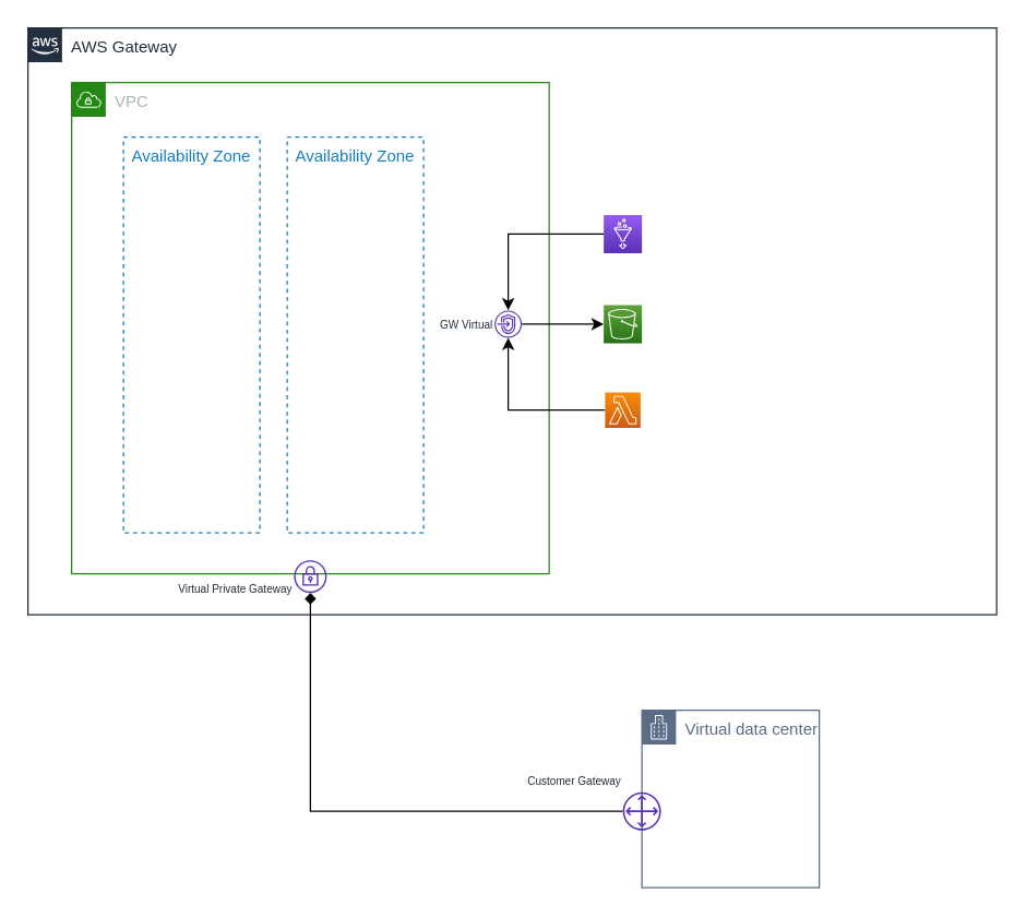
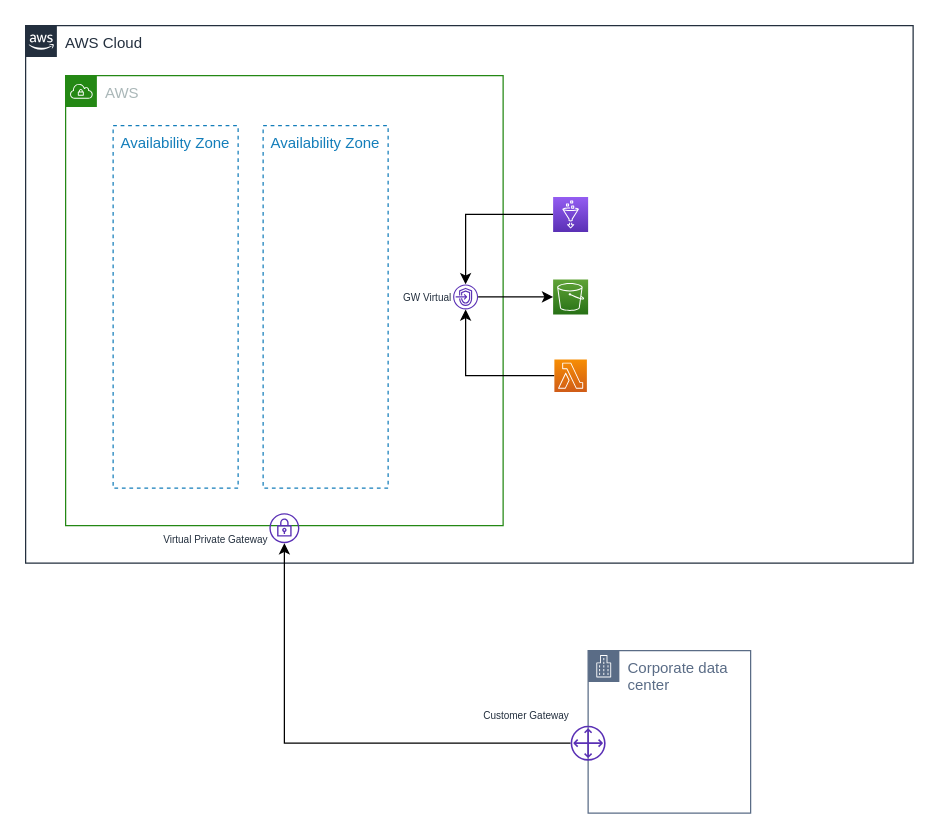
  <mxCell id="0" />
  <mxCell id="1" parent="0" />
- <mxCell id="2" value="AWS Gateway" style="points=[[0,0],[0.25,0],[0.5,0],[0.75,0],[1,0],[1,0.25],[1,0.5],[1,0.75],[1,1],[0.75,1],[0.5,1],[0.25,1],[0,1],[0,0.75],[0,0.5],[0,0.25]];outlineConnect=0;gradientColor=none;html=1;whiteSpace=wrap;fontSize=12;fontStyle=0;shape=mxgraph.aws4.group;grIcon=mxgraph.aws4.group_aws_cloud_alt;strokeColor=#232F3E;fillColor=none;verticalAlign=top;align=left;spacingLeft=30;fontColor=#232F3E;dashed=0;" vertex="1" parent="1"><mxGeometry x="20" y="20" width="710" height="430" as="geometry" /></mxCell>
- <mxCell id="3" value="VPC" style="points=[[0,0],[0.25,0],[0.5,0],[0.75,0],[1,0],[1,0.25],[1,0.5],[1,0.75],[1,1],[0.75,1],[0.5,1],[0.25,1],[0,1],[0,0.75],[0,0.5],[0,0.25]];outlineConnect=0;gradientColor=none;html=1;whiteSpace=wrap;fontSize=12;fontStyle=0;shape=mxgraph.aws4.group;grIcon=mxgraph.aws4.group_vpc;strokeColor=#248814;fillColor=none;verticalAlign=top;align=left;spacingLeft=30;fontColor=#AAB7B8;dashed=0;" vertex="1" parent="1"><mxGeometry x="52" y="60" width="350" height="360" as="geometry" /></mxCell>
+ <mxCell id="2" value="AWS Cloud" style="points=[[0,0],[0.25,0],[0.5,0],[0.75,0],[1,0],[1,0.25],[1,0.5],[1,0.75],[1,1],[0.75,1],[0.5,1],[0.25,1],[0,1],[0,0.75],[0,0.5],[0,0.25]];outlineConnect=0;gradientColor=none;html=1;whiteSpace=wrap;fontSize=12;fontStyle=0;shape=mxgraph.aws4.group;grIcon=mxgraph.aws4.group_aws_cloud_alt;strokeColor=#232F3E;fillColor=none;verticalAlign=top;align=left;spacingLeft=30;fontColor=#232F3E;dashed=0;" vertex="1" parent="1"><mxGeometry x="20" y="20" width="710" height="430" as="geometry" /></mxCell>
+ <mxCell id="3" value="AWS" style="points=[[0,0],[0.25,0],[0.5,0],[0.75,0],[1,0],[1,0.25],[1,0.5],[1,0.75],[1,1],[0.75,1],[0.5,1],[0.25,1],[0,1],[0,0.75],[0,0.5],[0,0.25]];outlineConnect=0;gradientColor=none;html=1;whiteSpace=wrap;fontSize=12;fontStyle=0;shape=mxgraph.aws4.group;grIcon=mxgraph.aws4.group_vpc;strokeColor=#248814;fillColor=none;verticalAlign=top;align=left;spacingLeft=30;fontColor=#AAB7B8;dashed=0;" vertex="1" parent="1"><mxGeometry x="52" y="60" width="350" height="360" as="geometry" /></mxCell>
  <mxCell id="4" value="Availability Zone" style="fillColor=none;strokeColor=#147EBA;dashed=1;verticalAlign=top;fontStyle=0;fontColor=#147EBA;" vertex="1" parent="1"><mxGeometry x="90" y="100" width="100" height="290" as="geometry" /></mxCell>
  <mxCell id="5" value="Availability Zone" style="fillColor=none;strokeColor=#147EBA;dashed=1;verticalAlign=top;fontStyle=0;fontColor=#147EBA;" vertex="1" parent="1"><mxGeometry x="210" y="100" width="100" height="290" as="geometry" /></mxCell>
  <mxCell id="6" style="edgeStyle=orthogonalEdgeStyle;rounded=0;orthogonalLoop=1;jettySize=auto;html=1;entryX=0;entryY=0.5;entryDx=0;entryDy=0;entryPerimeter=0;" edge="1" parent="1" source="7" target="8"><mxGeometry relative="1" as="geometry" /></mxCell>
  <mxCell id="7" value="&lt;font style=&quot;font-size: 8px&quot;&gt;GW Virtual&lt;/font&gt;" style="outlineConnect=0;fontColor=#232F3E;gradientColor=none;fillColor=#5A30B5;strokeColor=none;dashed=0;verticalLabelPosition=middle;verticalAlign=middle;align=right;html=1;fontSize=12;fontStyle=0;aspect=fixed;pointerEvents=1;shape=mxgraph.aws4.endpoints;labelPosition=left;" vertex="1" parent="1"><mxGeometry x="362" y="227" width="20" height="20" as="geometry" /></mxCell>
  <mxCell id="8" value="" style="points=[[0,0,0],[0.25,0,0],[0.5,0,0],[0.75,0,0],[1,0,0],[0,1,0],[0.25,1,0],[0.5,1,0],[0.75,1,0],[1,1,0],[0,0.25,0],[0,0.5,0],[0,0.75,0],[1,0.25,0],[1,0.5,0],[1,0.75,0]];outlineConnect=0;fontColor=#232F3E;gradientColor=#60A337;gradientDirection=north;fillColor=#277116;strokeColor=#ffffff;dashed=0;verticalLabelPosition=bottom;verticalAlign=top;align=center;html=1;fontSize=12;fontStyle=0;aspect=fixed;shape=mxgraph.aws4.resourceIcon;resIcon=mxgraph.aws4.s3;" vertex="1" parent="1"><mxGeometry x="442" y="223" width="28" height="28" as="geometry" /></mxCell>
  <mxCell id="9" style="edgeStyle=orthogonalEdgeStyle;rounded=0;orthogonalLoop=1;jettySize=auto;html=1;" edge="1" parent="1" source="10" target="7"><mxGeometry relative="1" as="geometry" /></mxCell>
  <mxCell id="10" value="" style="points=[[0,0,0],[0.25,0,0],[0.5,0,0],[0.75,0,0],[1,0,0],[0,1,0],[0.25,1,0],[0.5,1,0],[0.75,1,0],[1,1,0],[0,0.25,0],[0,0.5,0],[0,0.75,0],[1,0.25,0],[1,0.5,0],[1,0.75,0]];outlineConnect=0;fontColor=#232F3E;gradientColor=#945DF2;gradientDirection=north;fillColor=#5A30B5;strokeColor=#ffffff;dashed=0;verticalLabelPosition=bottom;verticalAlign=top;align=center;html=1;fontSize=12;fontStyle=0;aspect=fixed;shape=mxgraph.aws4.resourceIcon;resIcon=mxgraph.aws4.glue;" vertex="1" parent="1"><mxGeometry x="442" y="157" width="28" height="28" as="geometry" /></mxCell>
  <mxCell id="11" style="edgeStyle=orthogonalEdgeStyle;rounded=0;orthogonalLoop=1;jettySize=auto;html=1;" edge="1" parent="1" source="12" target="7"><mxGeometry relative="1" as="geometry" /></mxCell>
  <mxCell id="12" value="" style="points=[[0,0,0],[0.25,0,0],[0.5,0,0],[0.75,0,0],[1,0,0],[0,1,0],[0.25,1,0],[0.5,1,0],[0.75,1,0],[1,1,0],[0,0.25,0],[0,0.5,0],[0,0.75,0],[1,0.25,0],[1,0.5,0],[1,0.75,0]];outlineConnect=0;fontColor=#232F3E;gradientColor=#F78E04;gradientDirection=north;fillColor=#D05C17;strokeColor=#ffffff;dashed=0;verticalLabelPosition=bottom;verticalAlign=top;align=center;html=1;fontSize=12;fontStyle=0;aspect=fixed;shape=mxgraph.aws4.resourceIcon;resIcon=mxgraph.aws4.lambda;" vertex="1" parent="1"><mxGeometry x="443" y="287" width="26" height="26" as="geometry" /></mxCell>
  <mxCell id="13" value="&lt;font style=&quot;font-size: 8px&quot;&gt;&lt;br&gt;Virtual Private Gateway&lt;/font&gt;" style="outlineConnect=0;fontColor=#232F3E;gradientColor=none;fillColor=#5A30B5;strokeColor=none;dashed=0;verticalLabelPosition=middle;verticalAlign=middle;align=right;html=1;fontSize=12;fontStyle=0;aspect=fixed;pointerEvents=1;shape=mxgraph.aws4.vpn_gateway;labelPosition=left;" vertex="1" parent="1"><mxGeometry x="215" y="410" width="24" height="24" as="geometry" /></mxCell>
- <mxCell id="14" value="Virtual data center" style="points=[[0,0],[0.25,0],[0.5,0],[0.75,0],[1,0],[1,0.25],[1,0.5],[1,0.75],[1,1],[0.75,1],[0.5,1],[0.25,1],[0,1],[0,0.75],[0,0.5],[0,0.25]];outlineConnect=0;gradientColor=none;html=1;whiteSpace=wrap;fontSize=12;fontStyle=0;shape=mxgraph.aws4.group;grIcon=mxgraph.aws4.group_corporate_data_center;strokeColor=#5A6C86;fillColor=none;verticalAlign=top;align=left;spacingLeft=30;fontColor=#5A6C86;dashed=0;" vertex="1" parent="1"><mxGeometry x="470" y="520" width="130" height="130" as="geometry" /></mxCell>
- <mxCell id="15" style="edgeStyle=orthogonalEdgeStyle;rounded=0;orthogonalLoop=1;jettySize=auto;html=1;endArrow=diamond;" edge="1" parent="1" source="16" target="13"><mxGeometry relative="1" as="geometry" /></mxCell>
+ <mxCell id="14" value="Corporate data center" style="points=[[0,0],[0.25,0],[0.5,0],[0.75,0],[1,0],[1,0.25],[1,0.5],[1,0.75],[1,1],[0.75,1],[0.5,1],[0.25,1],[0,1],[0,0.75],[0,0.5],[0,0.25]];outlineConnect=0;gradientColor=none;html=1;whiteSpace=wrap;fontSize=12;fontStyle=0;shape=mxgraph.aws4.group;grIcon=mxgraph.aws4.group_corporate_data_center;strokeColor=#5A6C86;fillColor=none;verticalAlign=top;align=left;spacingLeft=30;fontColor=#5A6C86;dashed=0;" vertex="1" parent="1"><mxGeometry x="470" y="520" width="130" height="130" as="geometry" /></mxCell>
+ <mxCell id="15" style="edgeStyle=orthogonalEdgeStyle;rounded=0;orthogonalLoop=1;jettySize=auto;html=1;" edge="1" parent="1" source="16" target="13"><mxGeometry relative="1" as="geometry" /></mxCell>
  <mxCell id="16" value="&lt;font style=&quot;font-size: 8px&quot;&gt;Customer Gateway&lt;/font&gt;" style="outlineConnect=0;fontColor=#232F3E;gradientColor=none;fillColor=#5A30B5;strokeColor=none;dashed=0;verticalLabelPosition=top;verticalAlign=bottom;align=right;html=1;fontSize=12;fontStyle=0;aspect=fixed;pointerEvents=1;shape=mxgraph.aws4.customer_gateway;labelPosition=left;" vertex="1" parent="1"><mxGeometry x="456" y="580" width="28" height="28" as="geometry" /></mxCell>
